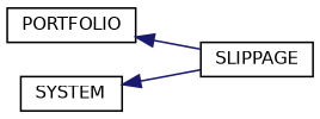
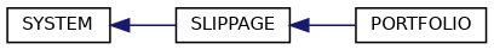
  digraph {
    fontname="DejaVu Sans"
    rankdir=LR
    node [color=black fillcolor=white fontname="DejaVu Sans" fontsize=10 shape=record style=filled]
    edge [color=midnightblue dir=back fontname="DejaVu Sans" fontsize=10 labelfontname=Helvetica labelfontsize=10 style=solid]
    n1 [height=0.2 label=SLIPPAGE width=0.4]
    n2 [height=0.2 label=PORTFOLIO width=0.4]
    n3 [height=0.2 label=SYSTEM width=0.4]
-   n2 -> n1
+   n1 -> n2
    n3 -> n1
  }
